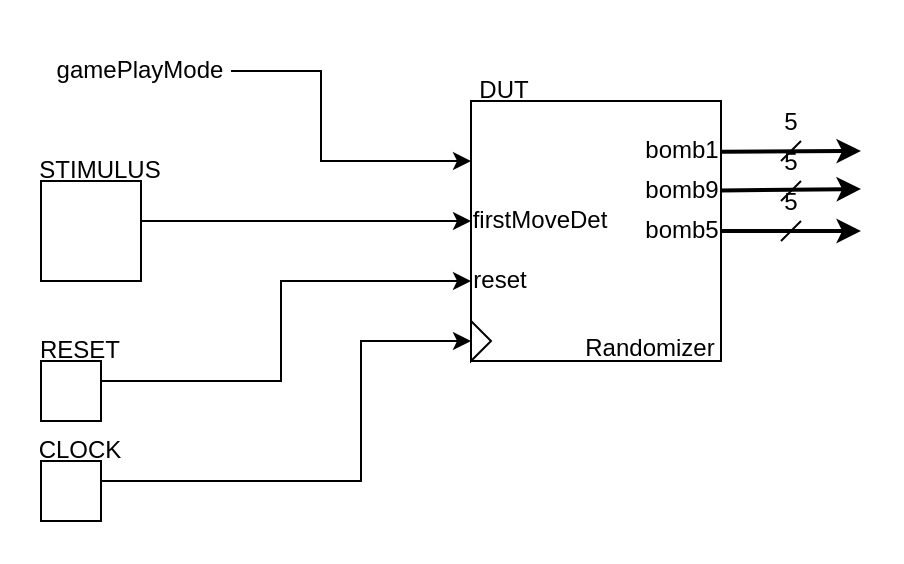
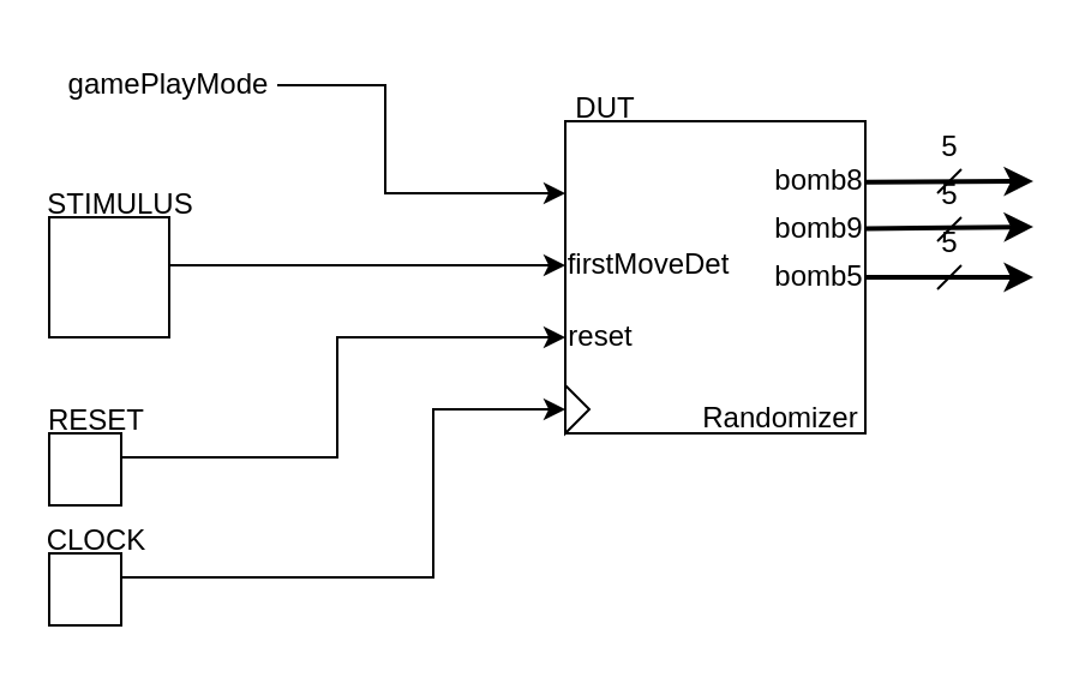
  <mxCell id="0" />
  <mxCell id="1" parent="0" />
  <mxCell id="2" value="" style="externalPins=0;recursiveResize=0;shadow=0;dashed=0;align=center;html=1;strokeWidth=1;shape=mxgraph.rtl.abstract.entity;container=1;collapsible=0;kind=sequential;drawPins=0;left=3;right=2;bottom=0;top=0;" vertex="1" parent="1"><mxGeometry x="235" y="50" width="125" height="130" as="geometry" /></mxCell>
  <mxCell id="3" value="" style="triangle;whiteSpace=wrap;html=1;" vertex="1" parent="2"><mxGeometry y="110" width="10" height="20" as="geometry" /></mxCell>
  <mxCell id="4" value="firstMoveDet" style="text;html=1;strokeColor=none;fillColor=none;align=center;verticalAlign=middle;whiteSpace=wrap;rounded=0;" vertex="1" parent="2"><mxGeometry y="55" width="70" height="10" as="geometry" /></mxCell>
  <mxCell id="5" value="reset" style="text;html=1;strokeColor=none;fillColor=none;align=center;verticalAlign=middle;whiteSpace=wrap;rounded=0;" vertex="1" parent="2"><mxGeometry y="85" width="30" height="10" as="geometry" /></mxCell>
  <mxCell id="6" value="Randomizer" style="text;html=1;strokeColor=none;fillColor=none;align=center;verticalAlign=middle;whiteSpace=wrap;rounded=0;" vertex="1" parent="2"><mxGeometry x="55" y="119" width="70" height="10" as="geometry" /></mxCell>
- <mxCell id="7" value="bomb1" style="text;html=1;strokeColor=none;fillColor=none;align=center;verticalAlign=middle;whiteSpace=wrap;rounded=0;" vertex="1" parent="2"><mxGeometry x="91" y="20" width="30" height="10" as="geometry" /></mxCell>
+ <mxCell id="7" value="bomb8" style="text;html=1;strokeColor=none;fillColor=none;align=center;verticalAlign=middle;whiteSpace=wrap;rounded=0;" vertex="1" parent="2"><mxGeometry x="91" y="20" width="30" height="10" as="geometry" /></mxCell>
  <mxCell id="8" value="bomb9" style="text;html=1;strokeColor=none;fillColor=none;align=center;verticalAlign=middle;whiteSpace=wrap;rounded=0;" vertex="1" parent="2"><mxGeometry x="91" y="40" width="30" height="10" as="geometry" /></mxCell>
  <mxCell id="9" value="bomb5" style="text;html=1;strokeColor=none;fillColor=none;align=center;verticalAlign=middle;whiteSpace=wrap;rounded=0;" vertex="1" parent="2"><mxGeometry x="91" y="60" width="30" height="10" as="geometry" /></mxCell>
  <mxCell id="10" style="edgeStyle=none;html=1;exitX=1;exitY=0.5;exitDx=0;exitDy=0;entryX=0;entryY=0;entryDx=0;entryDy=30;entryPerimeter=0;rounded=0;" edge="1" parent="1" source="11" target="2"><mxGeometry relative="1" as="geometry"><Array as="points"><mxPoint x="160" y="35" /><mxPoint x="160" y="80" /></Array></mxGeometry></mxCell>
  <mxCell id="11" value="gamePlayMode" style="text;html=1;strokeColor=none;fillColor=none;align=center;verticalAlign=middle;whiteSpace=wrap;rounded=0;" vertex="1" parent="1"><mxGeometry x="25" y="20" width="90" height="30" as="geometry" /></mxCell>
  <mxCell id="12" style="edgeStyle=none;html=1;exitX=0;exitY=0;exitDx=50;exitDy=20;exitPerimeter=0;entryX=0;entryY=0;entryDx=0;entryDy=60;entryPerimeter=0;" edge="1" parent="1" source="13" target="2"><mxGeometry relative="1" as="geometry" /></mxCell>
  <mxCell id="13" value="" style="externalPins=0;recursiveResize=0;shadow=0;dashed=0;align=center;html=1;strokeWidth=1;shape=mxgraph.rtl.abstract.entity;container=1;collapsible=0;kind=sequential;drawPins=0;left=3;right=2;bottom=0;top=0;" vertex="1" parent="1"><mxGeometry x="20" y="90" width="50" height="50" as="geometry" /></mxCell>
  <mxCell id="14" style="edgeStyle=none;html=1;exitX=0;exitY=0;exitDx=30;exitDy=10;exitPerimeter=0;entryX=0;entryY=0;entryDx=0;entryDy=90;entryPerimeter=0;rounded=0;" edge="1" parent="1" source="15" target="2"><mxGeometry relative="1" as="geometry"><Array as="points"><mxPoint x="140" y="190" /><mxPoint x="140" y="140" /></Array></mxGeometry></mxCell>
  <mxCell id="15" value="" style="externalPins=0;recursiveResize=0;shadow=0;dashed=0;align=center;html=1;strokeWidth=1;shape=mxgraph.rtl.abstract.entity;container=1;collapsible=0;kind=sequential;drawPins=0;left=3;right=2;bottom=0;top=0;" vertex="1" parent="1"><mxGeometry x="20" y="180" width="30" height="30" as="geometry" /></mxCell>
  <mxCell id="16" style="edgeStyle=none;html=1;exitX=0;exitY=0;exitDx=30;exitDy=10;exitPerimeter=0;entryX=0;entryY=0.5;entryDx=0;entryDy=0;rounded=0;" edge="1" parent="1" source="17" target="3"><mxGeometry relative="1" as="geometry"><Array as="points"><mxPoint x="180" y="240" /><mxPoint x="180" y="170" /></Array></mxGeometry></mxCell>
  <mxCell id="17" value="" style="externalPins=0;recursiveResize=0;shadow=0;dashed=0;align=center;html=1;strokeWidth=1;shape=mxgraph.rtl.abstract.entity;container=1;collapsible=0;kind=sequential;drawPins=0;left=3;right=2;bottom=0;top=0;" vertex="1" parent="1"><mxGeometry x="20" y="230" width="30" height="30" as="geometry" /></mxCell>
  <mxCell id="18" value="STIMULUS" style="text;html=1;strokeColor=none;fillColor=none;align=center;verticalAlign=middle;whiteSpace=wrap;rounded=0;" vertex="1" parent="1"><mxGeometry x="20" y="70" width="60" height="30" as="geometry" /></mxCell>
  <mxCell id="19" value="RESET" style="text;html=1;strokeColor=none;fillColor=none;align=center;verticalAlign=middle;whiteSpace=wrap;rounded=0;" vertex="1" parent="1"><mxGeometry x="20" y="170" width="40" height="10" as="geometry" /></mxCell>
  <mxCell id="20" value="CLOCK" style="text;html=1;strokeColor=none;fillColor=none;align=center;verticalAlign=middle;whiteSpace=wrap;rounded=0;" vertex="1" parent="1"><mxGeometry x="20" y="220" width="40" height="10" as="geometry" /></mxCell>
  <mxCell id="21" style="edgeStyle=none;html=1;exitX=1.003;exitY=0.195;exitDx=0;exitDy=0;exitPerimeter=0;strokeWidth=2;" edge="1" parent="1" source="2"><mxGeometry relative="1" as="geometry"><mxPoint x="430" y="75" as="targetPoint" /><mxPoint x="370" y="75" as="sourcePoint" /></mxGeometry></mxCell>
  <mxCell id="22" style="edgeStyle=none;html=1;exitX=0.999;exitY=0.344;exitDx=0;exitDy=0;exitPerimeter=0;strokeWidth=2;" edge="1" parent="1" source="2"><mxGeometry relative="1" as="geometry"><mxPoint x="430" y="94" as="targetPoint" /><mxPoint x="370.375" y="90.35" as="sourcePoint" /></mxGeometry></mxCell>
  <mxCell id="23" style="edgeStyle=none;html=1;strokeWidth=2;" edge="1" parent="1"><mxGeometry relative="1" as="geometry"><mxPoint x="430" y="115" as="targetPoint" /><mxPoint x="360" y="115" as="sourcePoint" /></mxGeometry></mxCell>
  <mxCell id="24" value="5" style="verticalLabelPosition=top;shadow=0;dashed=0;align=center;html=1;verticalAlign=bottom;shape=mxgraph.electrical.transmission.bus_width;pointerEvents=1;labelPosition=center;" vertex="1" parent="1"><mxGeometry x="390" y="70" width="10" height="10" as="geometry" /></mxCell>
  <mxCell id="25" value="5" style="verticalLabelPosition=top;shadow=0;dashed=0;align=center;html=1;verticalAlign=bottom;shape=mxgraph.electrical.transmission.bus_width;pointerEvents=1;labelPosition=center;" vertex="1" parent="1"><mxGeometry x="390" y="90" width="10" height="10" as="geometry" /></mxCell>
  <mxCell id="26" value="5" style="verticalLabelPosition=top;shadow=0;dashed=0;align=center;html=1;verticalAlign=bottom;shape=mxgraph.electrical.transmission.bus_width;pointerEvents=1;labelPosition=center;" vertex="1" parent="1"><mxGeometry x="390" y="110" width="10" height="10" as="geometry" /></mxCell>
  <mxCell id="27" value="DUT" style="text;html=1;strokeColor=none;fillColor=none;align=center;verticalAlign=middle;whiteSpace=wrap;rounded=0;" vertex="1" parent="1"><mxGeometry x="222" y="30" width="60" height="30" as="geometry" /></mxCell>
